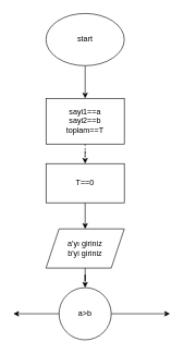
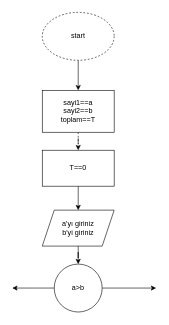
  <mxCell id="0" />
  <mxCell id="1" parent="0" />
  <mxCell id="2" style="edgeStyle=orthogonalEdgeStyle;rounded=0;orthogonalLoop=1;jettySize=auto;html=1;" edge="1" parent="1" source="3" target="5"><mxGeometry relative="1" as="geometry"><mxPoint x="130" y="180" as="targetPoint" /></mxGeometry></mxCell>
- <mxCell id="3" value="start" style="ellipse;whiteSpace=wrap;html=1;" vertex="1" parent="1"><mxGeometry x="70" width="120" height="80" as="geometry" y="20" /></mxCell>
+ <mxCell id="3" value="start" style="ellipse;whiteSpace=wrap;html=1;dashed=1;" vertex="1" parent="1"><mxGeometry x="70" width="120" height="80" as="geometry" y="20" /></mxCell>
  <mxCell id="4" style="edgeStyle=orthogonalEdgeStyle;rounded=0;orthogonalLoop=1;jettySize=auto;html=1;dashed=1;" edge="1" parent="1" source="5" target="7"><mxGeometry relative="1" as="geometry"><mxPoint x="130" y="260" as="targetPoint" /></mxGeometry></mxCell>
  <mxCell id="5" value="sayi1==a&lt;br&gt;sayi2==b&lt;br&gt;toplam==T" style="rounded=0;whiteSpace=wrap;html=1;" vertex="1" parent="1"><mxGeometry x="70" y="150" width="120" height="70" as="geometry" /></mxCell>
  <mxCell id="6" style="edgeStyle=orthogonalEdgeStyle;rounded=0;orthogonalLoop=1;jettySize=auto;html=1;entryX=0.5;entryY=0;entryDx=0;entryDy=0;" edge="1" parent="1" source="7" target="9"><mxGeometry relative="1" as="geometry" /></mxCell>
  <mxCell id="7" value="T==0" style="rounded=0;whiteSpace=wrap;html=1;" vertex="1" parent="1"><mxGeometry x="70" y="250" width="120" height="60" as="geometry" /></mxCell>
  <mxCell id="8" style="edgeStyle=orthogonalEdgeStyle;rounded=0;orthogonalLoop=1;jettySize=auto;html=1;" edge="1" parent="1" source="9" target="12"><mxGeometry relative="1" as="geometry"><mxPoint x="130" y="460" as="targetPoint" /></mxGeometry></mxCell>
  <mxCell id="9" value="a'yı giriniz&lt;br&gt;b'yi giriniz" style="shape=parallelogram;perimeter=parallelogramPerimeter;whiteSpace=wrap;html=1;fixedSize=1;" vertex="1" parent="1"><mxGeometry x="70" y="350" width="120" height="60" as="geometry" /></mxCell>
  <mxCell id="10" style="edgeStyle=orthogonalEdgeStyle;rounded=0;orthogonalLoop=1;jettySize=auto;html=1;" edge="1" parent="1" source="12"><mxGeometry relative="1" as="geometry"><mxPoint x="260" y="480" as="targetPoint" /></mxGeometry></mxCell>
  <mxCell id="11" style="edgeStyle=orthogonalEdgeStyle;rounded=0;orthogonalLoop=1;jettySize=auto;html=1;" edge="1" parent="1" source="12"><mxGeometry relative="1" as="geometry"><mxPoint x="20" y="480" as="targetPoint" /></mxGeometry></mxCell>
  <mxCell id="12" value="a&amp;gt;b" style="ellipse;whiteSpace=wrap;html=1;" vertex="1" parent="1"><mxGeometry x="90" y="440" width="80" height="80" as="geometry" /></mxCell>
